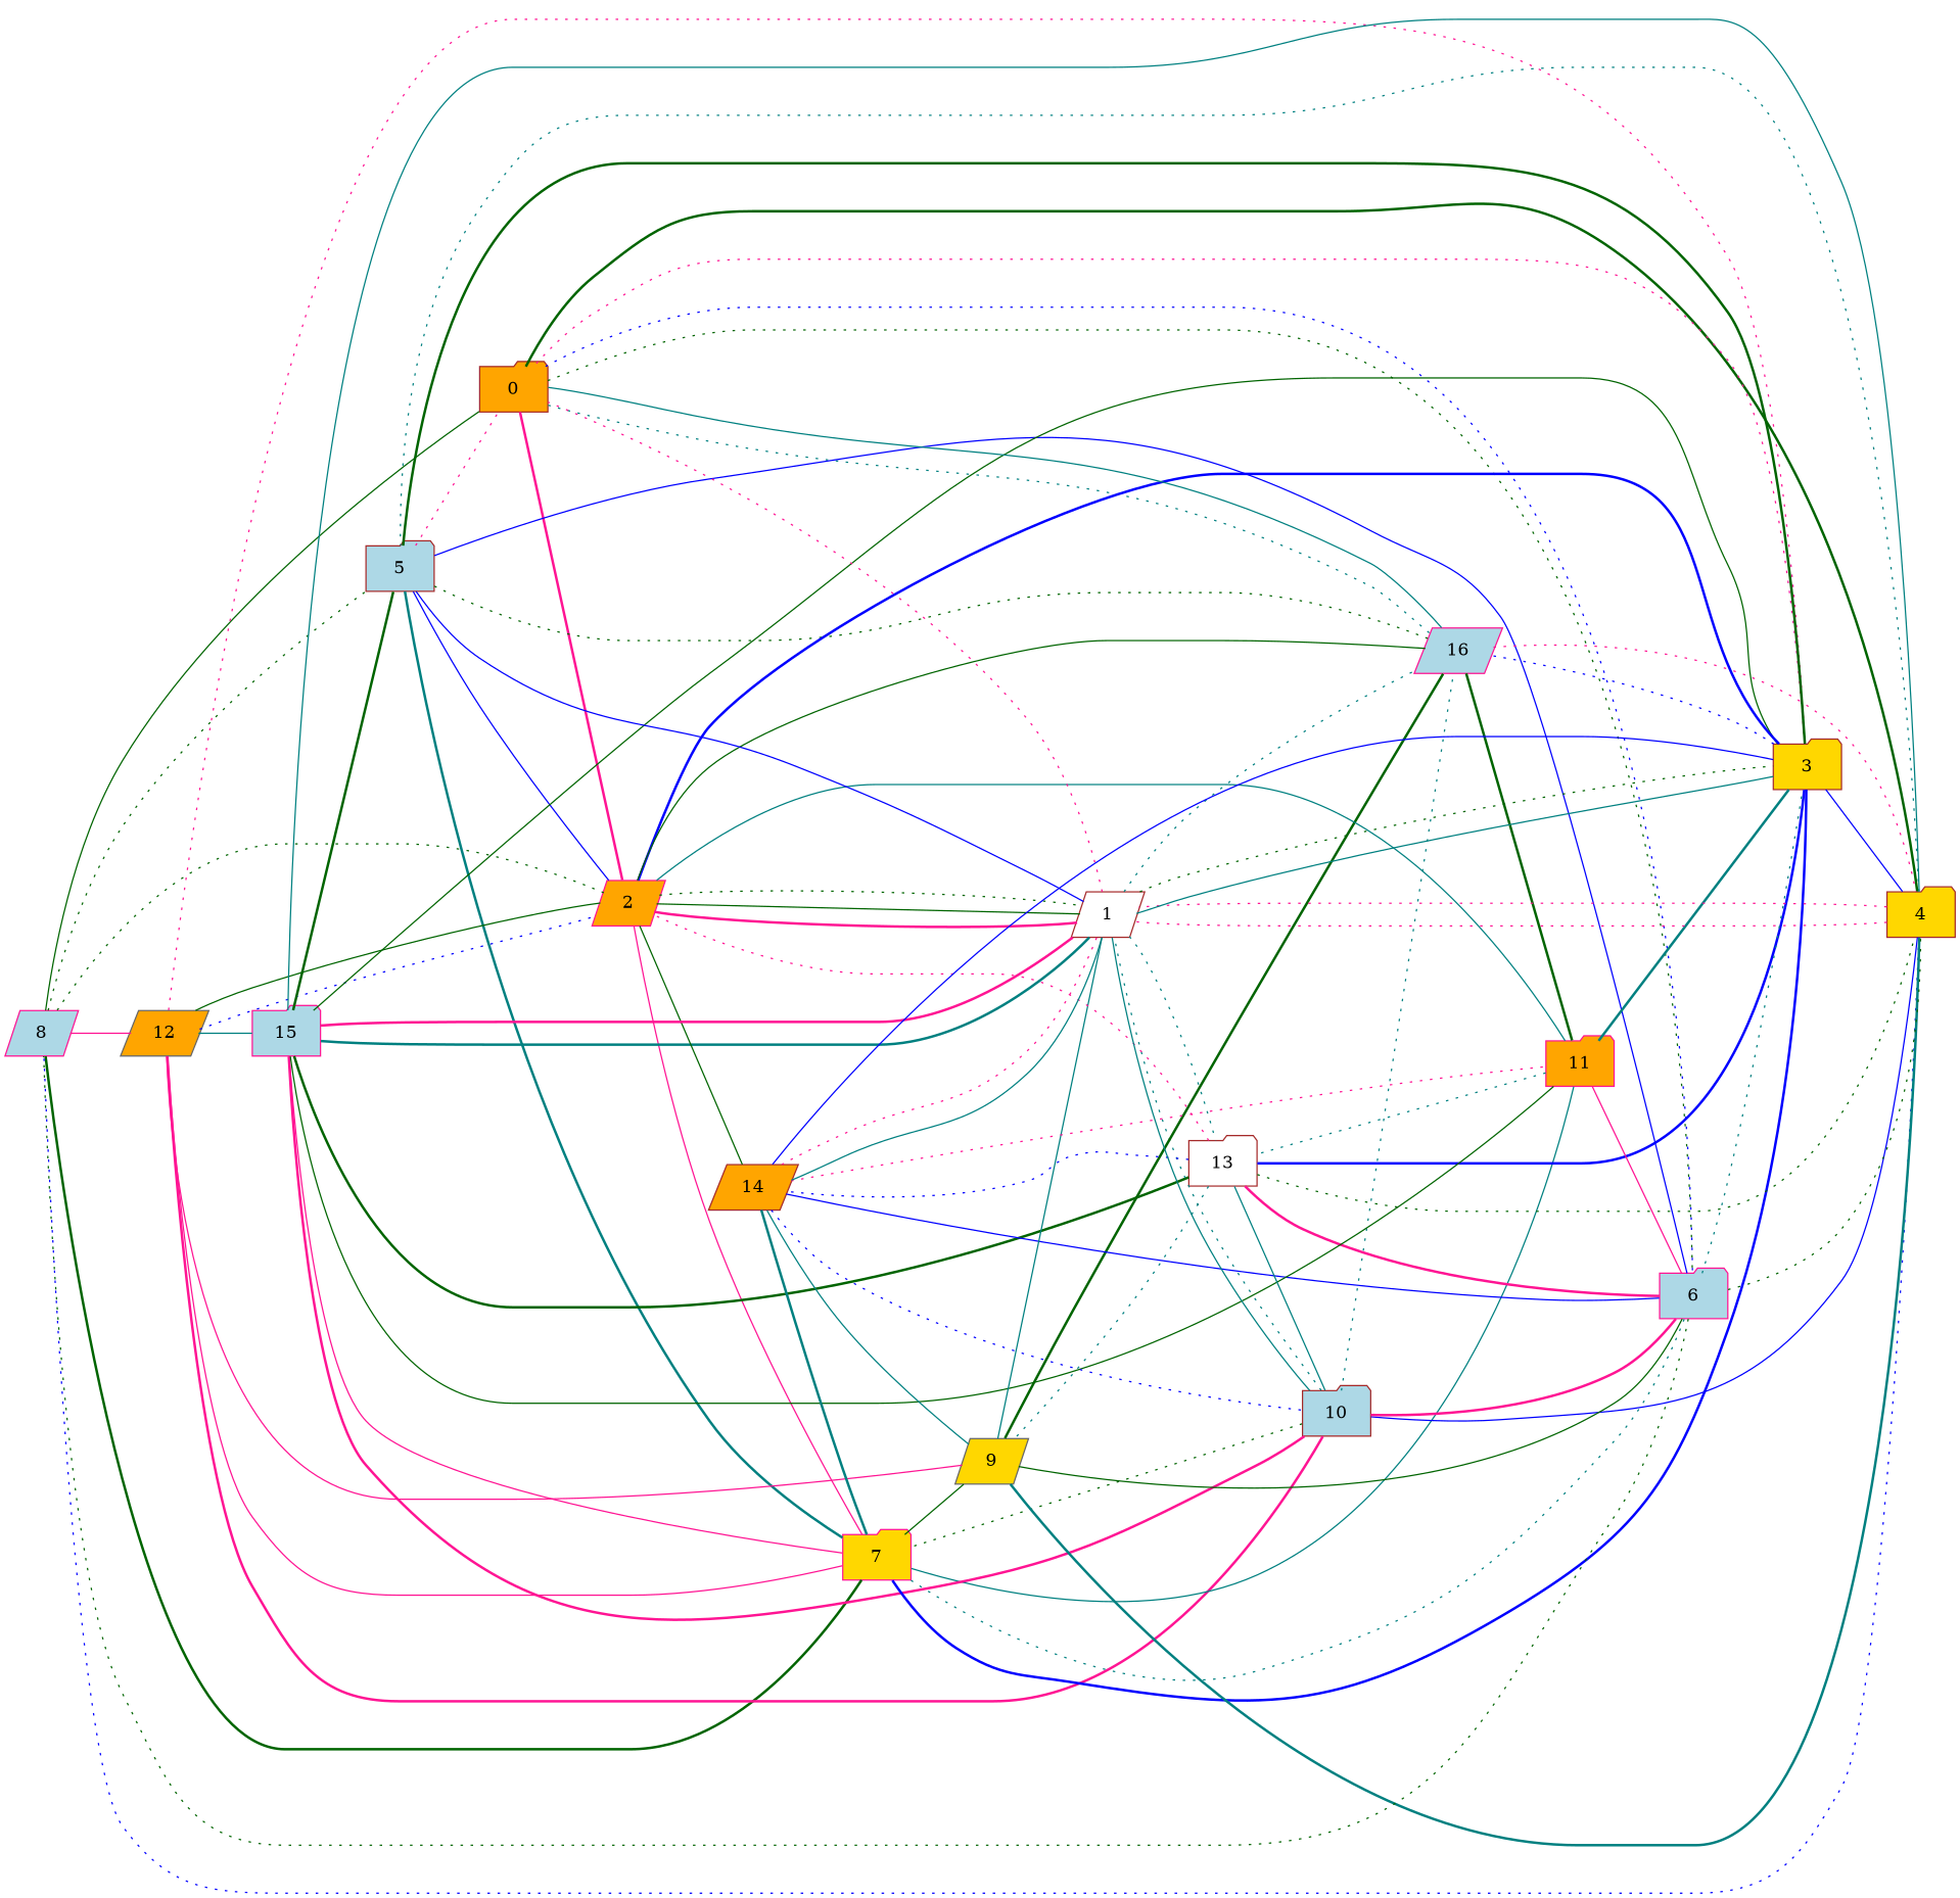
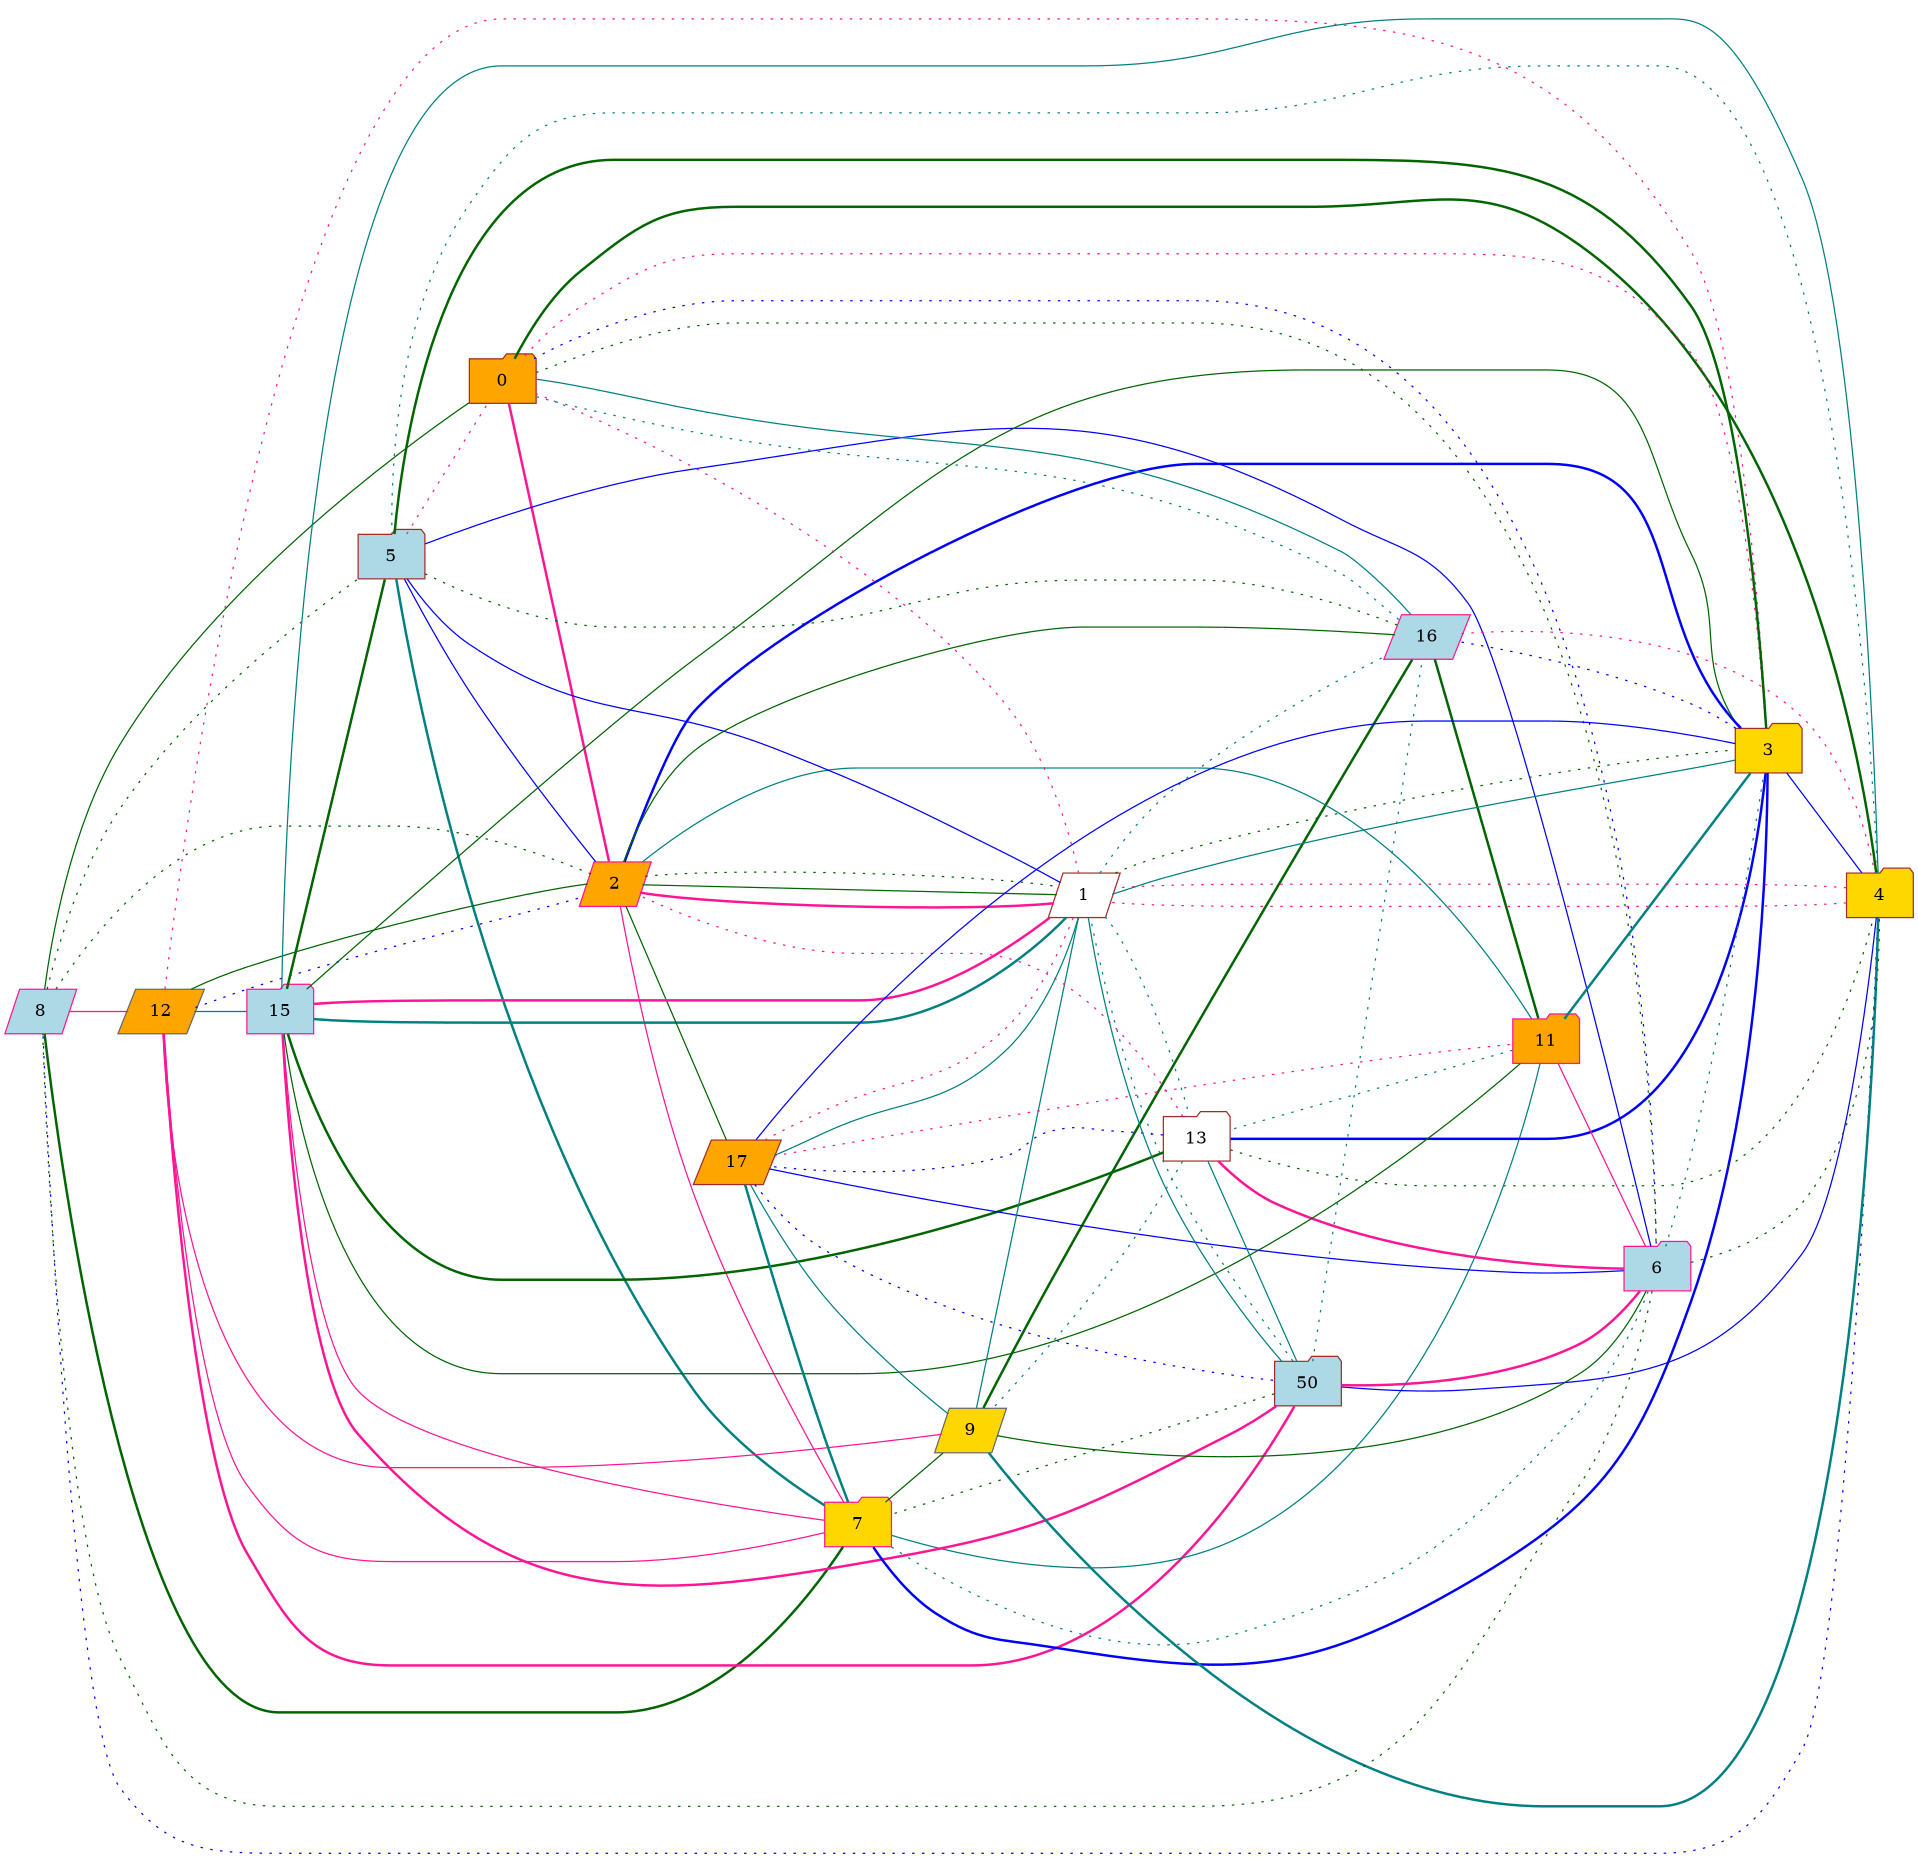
  graph {
    rankdir=LR
    node [color=brown fillcolor=lightblue shape=folder style=filled]
    edge [color=darkgreen style=dotted]
    8 [color=deeppink shape=parallelogram]
    12 [color=gray40 fillcolor=orange shape=parallelogram]
    0 [fillcolor=orange]
    7 [color=deeppink fillcolor=gold]
    5
    15 [color=deeppink]
-   10
+   10 [label=50]
    3 [fillcolor=gold]
    2 [color=deeppink fillcolor=orange shape=parallelogram]
    16 [color=deeppink shape=parallelogram]
    4 [fillcolor=gold]
    6 [color=deeppink]
    11 [color=deeppink fillcolor=orange]
    9 [color=gray40 fillcolor=gold shape=parallelogram]
    13 [fillcolor=white]
    1 [fillcolor=white shape=parallelogram]
-   14 [fillcolor=orange shape=parallelogram]
+   14 [fillcolor=orange shape=parallelogram label=17]
    8 -- 12 [color=deeppink style=solid]
    8 -- 0 [style=solid]
    8 -- 7 [style=bold]
    8 -- 5
    12 -- 15 [color=teal style=solid]
    12 -- 10 [color=deeppink style=bold]
    12 -- 3 [color=deeppink]
    12 -- 2 [color=blue]
    0 -- 2 [color=deeppink style=bold]
    0 -- 16 [color=teal]
    0 -- 4 [style=bold]
    0 -- 6
    0 -- 6 [color=blue]
    7 -- 12 [color=deeppink style=solid]
    7 -- 15 [color=deeppink style=solid]
    7 -- 2 [color=deeppink style=solid]
    7 -- 6 [color=teal]
    7 -- 11 [color=teal style=solid]
    7 -- 9 [style=solid]
    5 -- 0 [color=deeppink]
    5 -- 7 [color=teal style=bold]
    5 -- 2 [color=blue style=solid]
    5 -- 16
    5 -- 6 [color=blue style=solid]
    15 -- 5 [style=bold]
    15 -- 3 [style=solid]
    15 -- 13 [style=bold]
    15 -- 1 [color=teal style=bold]
    10 -- 7
    10 -- 15 [color=deeppink style=bold]
    10 -- 16 [color=teal]
    10 -- 4 [color=blue style=solid]
    10 -- 1 [color=teal]
    3 -- 0 [color=deeppink]
    3 -- 7 [color=blue style=bold]
    3 -- 5 [style=bold]
    3 -- 16 [color=blue]
    3 -- 4 [color=blue style=solid]
    3 -- 11 [color=teal style=bold]
    3 -- 13 [color=blue style=bold]
    2 -- 8
    2 -- 12 [style=solid]
    2 -- 3 [color=blue style=bold]
    2 -- 1 [color=deeppink style=bold]
    2 -- 1 [style=solid]
    2 -- 1
    2 -- 14 [style=solid]
    16 -- 0 [color=teal style=solid]
    16 -- 2 [style=solid]
    16 -- 4 [color=deeppink]
    16 -- 11 [style=bold]
    16 -- 9 [style=bold]
    4 -- 8 [color=blue]
    4 -- 5 [color=teal]
    4 -- 15 [color=teal style=solid]
    4 -- 9 [color=teal style=bold]
    4 -- 1 [color=deeppink]
    4 -- 1 [color=deeppink]
    6 -- 8
    6 -- 10 [color=deeppink style=bold]
    6 -- 3 [color=teal]
    6 -- 4
    6 -- 13 [color=deeppink style=bold]
    6 -- 14 [color=blue style=solid]
    11 -- 15 [style=solid]
    11 -- 2 [color=teal style=solid]
    11 -- 6 [color=deeppink style=solid]
    11 -- 13 [color=teal]
    9 -- 12 [color=deeppink style=solid]
    9 -- 6 [style=solid]
    9 -- 1 [color=teal style=solid]
    9 -- 14 [color=teal style=solid]
    13 -- 10 [color=teal style=solid]
    13 -- 2 [color=deeppink]
    13 -- 4
    13 -- 9 [color=teal]
    13 -- 14 [color=blue]
    1 -- 0 [color=deeppink]
    1 -- 5 [color=blue style=solid]
    1 -- 15 [color=deeppink style=bold]
    1 -- 10 [color=teal style=solid]
    1 -- 3 [color=teal style=solid]
    1 -- 3
    1 -- 16 [color=teal]
    1 -- 13 [color=teal]
    1 -- 14 [color=deeppink]
    14 -- 7 [color=teal style=bold]
    14 -- 10 [color=blue]
    14 -- 3 [color=blue style=solid]
    14 -- 11 [color=deeppink]
    14 -- 1 [color=teal style=solid]
  }
